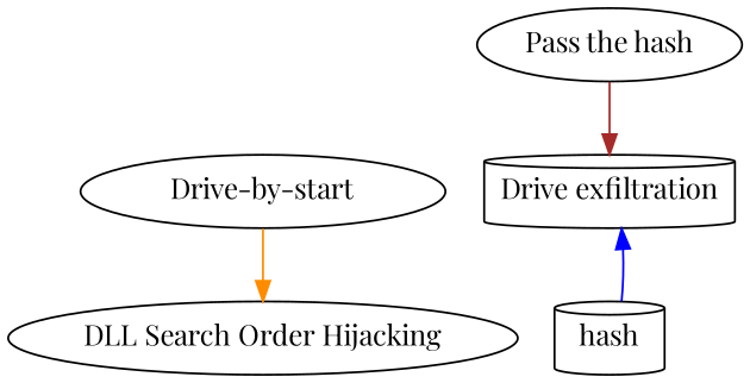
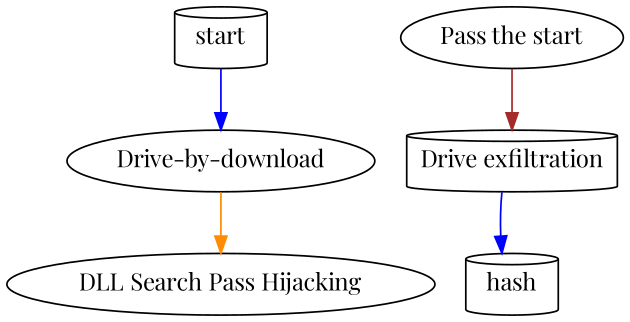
  digraph {
    fontname="Playfair Display"
    node [fontname="Playfair Display" shape=cylinder]
    edge [color=blue fontname="Playfair Display"]
-   n2 [label="Drive-by-start" shape=ellipse]
-   n3 [label="DLL Search Order Hijacking" shape=ellipse]
-   n4 [label="Pass the hash" shape=ellipse]
+   n1 [label=start style=rounded]
+   n2 [label="Drive-by-download" shape=ellipse]
+   n3 [label="DLL Search Pass Hijacking" shape=ellipse]
+   n4 [label="Pass the start" shape=ellipse]
    n5 [label="Drive exfiltration"]
    n6 [label=hash style=rounded]
+   n1 -> n2
    n2 -> n3 [color=darkorange]
    n4 -> n5 [color=brown]
-   n6 -> n5
+   n5 -> n6
  }
